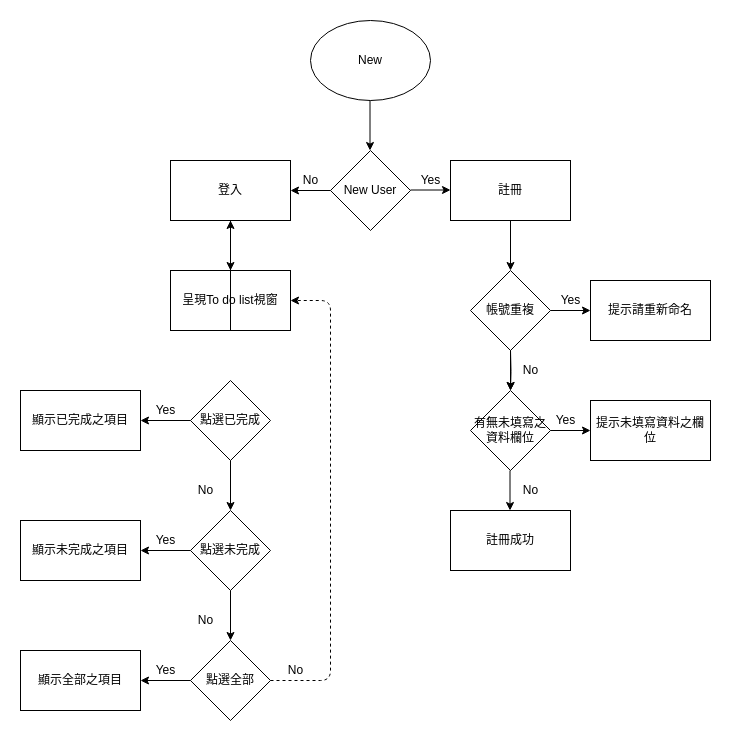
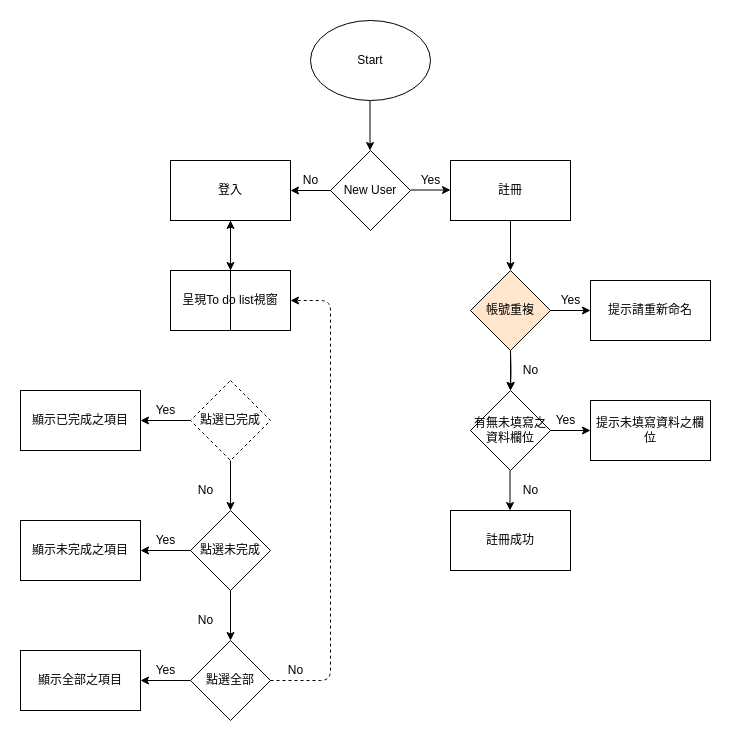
  <mxCell id="0" />
  <mxCell id="1" parent="0" />
- <mxCell id="2" value="New" style="ellipse;whiteSpace=wrap;html=1;" parent="1" vertex="1"><mxGeometry x="310" y="20" width="120" height="80" as="geometry" /></mxCell>
+ <mxCell id="2" value="Start" style="ellipse;whiteSpace=wrap;html=1;" parent="1" vertex="1"><mxGeometry x="310" y="20" width="120" height="80" as="geometry" /></mxCell>
  <mxCell id="3" value="" style="endArrow=classic;html=1;" parent="1" edge="1"><mxGeometry width="50" height="50" relative="1" as="geometry"><mxPoint x="369.5" y="100" as="sourcePoint" /><mxPoint x="369.5" y="150" as="targetPoint" /></mxGeometry></mxCell>
  <mxCell id="4" value="New User" style="rhombus;whiteSpace=wrap;html=1;" parent="1" vertex="1"><mxGeometry x="330" y="150" width="80" height="80" as="geometry" /></mxCell>
  <mxCell id="5" value="" style="endArrow=classic;html=1;" parent="1" edge="1"><mxGeometry width="50" height="50" relative="1" as="geometry"><mxPoint x="410" y="189.5" as="sourcePoint" /><mxPoint x="450" y="189.5" as="targetPoint" /></mxGeometry></mxCell>
  <mxCell id="6" value="" style="endArrow=classic;html=1;" parent="1" edge="1"><mxGeometry width="50" height="50" relative="1" as="geometry"><mxPoint x="330" y="190" as="sourcePoint" /><mxPoint x="290" y="190" as="targetPoint" /></mxGeometry></mxCell>
  <mxCell id="7" value="No" style="text;html=1;align=center;verticalAlign=middle;resizable=0;points=[];autosize=1;strokeColor=none;" parent="1" vertex="1"><mxGeometry x="295" y="170" width="30" height="20" as="geometry" /></mxCell>
  <mxCell id="8" value="Yes" style="text;html=1;align=center;verticalAlign=middle;resizable=0;points=[];autosize=1;strokeColor=none;" parent="1" vertex="1"><mxGeometry x="415" y="170" width="30" height="20" as="geometry" /></mxCell>
  <mxCell id="9" value="註冊" style="rounded=0;whiteSpace=wrap;html=1;" parent="1" vertex="1"><mxGeometry x="450" y="160" width="120" height="60" as="geometry" /></mxCell>
  <mxCell id="10" value="登入" style="rounded=0;whiteSpace=wrap;html=1;" parent="1" vertex="1"><mxGeometry x="170" y="160" width="120" height="60" as="geometry" /></mxCell>
- <mxCell id="11" value="帳號重複" style="rhombus;whiteSpace=wrap;html=1;" parent="1" vertex="1"><mxGeometry x="470" y="270" width="80" height="80" as="geometry" /></mxCell>
+ <mxCell id="11" value="帳號重複" style="rhombus;whiteSpace=wrap;html=1;fillColor=#ffe6cc;" parent="1" vertex="1"><mxGeometry x="470" y="270" width="80" height="80" as="geometry" /></mxCell>
  <mxCell id="12" value="" style="endArrow=classic;html=1;exitX=0.5;exitY=1;exitDx=0;exitDy=0;" parent="1" source="9" edge="1"><mxGeometry width="50" height="50" relative="1" as="geometry"><mxPoint x="370" y="270" as="sourcePoint" /><mxPoint x="510" y="270" as="targetPoint" /></mxGeometry></mxCell>
  <mxCell id="13" value="" style="endArrow=classic;html=1;exitX=1;exitY=0.5;exitDx=0;exitDy=0;" parent="1" source="11" edge="1"><mxGeometry width="50" height="50" relative="1" as="geometry"><mxPoint x="220" y="440" as="sourcePoint" /><mxPoint x="590" y="310" as="targetPoint" /></mxGeometry></mxCell>
  <mxCell id="14" value="" style="edgeStyle=orthogonalEdgeStyle;rounded=0;orthogonalLoop=1;jettySize=auto;html=1;" parent="1" target="20" edge="1"><mxGeometry relative="1" as="geometry"><mxPoint x="510" y="350" as="sourcePoint" /></mxGeometry></mxCell>
  <mxCell id="15" value="Yes" style="text;html=1;align=center;verticalAlign=middle;resizable=0;points=[];autosize=1;strokeColor=none;" parent="1" vertex="1"><mxGeometry x="555" y="290" width="30" height="20" as="geometry" /></mxCell>
  <mxCell id="16" value="提示請重新命名" style="rounded=0;whiteSpace=wrap;html=1;" parent="1" vertex="1"><mxGeometry x="590" y="280" width="120" height="60" as="geometry" /></mxCell>
  <mxCell id="17" value="" style="endArrow=classic;html=1;exitX=0.5;exitY=1;exitDx=0;exitDy=0;" parent="1" source="11" edge="1"><mxGeometry width="50" height="50" relative="1" as="geometry"><mxPoint x="320" y="440" as="sourcePoint" /><mxPoint x="510" y="390" as="targetPoint" /></mxGeometry></mxCell>
  <mxCell id="18" value="No" style="text;html=1;align=center;verticalAlign=middle;resizable=0;points=[];autosize=1;strokeColor=none;" parent="1" vertex="1"><mxGeometry x="515" y="360" width="30" height="20" as="geometry" /></mxCell>
  <mxCell id="19" value="註冊成功" style="rounded=0;whiteSpace=wrap;html=1;" parent="1" vertex="1"><mxGeometry x="450" y="510" width="120" height="60" as="geometry" /></mxCell>
  <mxCell id="20" value="有無未填寫之資料欄位" style="rhombus;whiteSpace=wrap;html=1;" parent="1" vertex="1"><mxGeometry x="470" y="390" width="80" height="80" as="geometry" /></mxCell>
  <mxCell id="21" value="" style="endArrow=classic;html=1;exitX=0.5;exitY=1;exitDx=0;exitDy=0;" parent="1" edge="1"><mxGeometry width="50" height="50" relative="1" as="geometry"><mxPoint x="509.5" y="470" as="sourcePoint" /><mxPoint x="509.5" y="510" as="targetPoint" /></mxGeometry></mxCell>
  <mxCell id="22" value="No" style="text;html=1;align=center;verticalAlign=middle;resizable=0;points=[];autosize=1;strokeColor=none;" parent="1" vertex="1"><mxGeometry x="515" y="480" width="30" height="20" as="geometry" /></mxCell>
  <mxCell id="23" value="" style="endArrow=classic;html=1;exitX=1;exitY=0.5;exitDx=0;exitDy=0;" parent="1" source="20" edge="1"><mxGeometry width="50" height="50" relative="1" as="geometry"><mxPoint x="320" y="440" as="sourcePoint" /><mxPoint x="590" y="430" as="targetPoint" /></mxGeometry></mxCell>
  <mxCell id="24" value="Yes" style="text;html=1;align=center;verticalAlign=middle;resizable=0;points=[];autosize=1;strokeColor=none;" parent="1" vertex="1"><mxGeometry x="550" y="410" width="30" height="20" as="geometry" /></mxCell>
  <mxCell id="25" value="提示未填寫資料之欄位" style="rounded=0;whiteSpace=wrap;html=1;" parent="1" vertex="1"><mxGeometry x="590" y="400" width="120" height="60" as="geometry" /></mxCell>
  <mxCell id="26" value="" style="endArrow=classic;html=1;exitX=0.5;exitY=1;exitDx=0;exitDy=0;" parent="1" source="10" edge="1"><mxGeometry width="50" height="50" relative="1" as="geometry"><mxPoint x="460" y="310" as="sourcePoint" /><mxPoint x="230" y="270" as="targetPoint" /></mxGeometry></mxCell>
  <mxCell id="27" value="呈現To do list視窗" style="rounded=0;whiteSpace=wrap;html=1;" parent="1" vertex="1"><mxGeometry x="170" y="270" width="120" height="60" as="geometry" /></mxCell>
- <mxCell id="28" value="點選已完成" style="rhombus;whiteSpace=wrap;html=1;" parent="1" vertex="1"><mxGeometry x="190" y="380" width="80" height="80" as="geometry" /></mxCell>
+ <mxCell id="28" value="點選已完成" style="rhombus;whiteSpace=wrap;html=1;dashed=1;" parent="1" vertex="1"><mxGeometry x="190" y="380" width="80" height="80" as="geometry" /></mxCell>
  <mxCell id="29" value="" style="endArrow=classic;html=1;exitX=0.5;exitY=1;exitDx=0;exitDy=0;" parent="1" source="27" target="10" edge="1"><mxGeometry width="50" height="50" relative="1" as="geometry"><mxPoint x="340" y="310" as="sourcePoint" /><mxPoint x="390" y="260" as="targetPoint" /></mxGeometry></mxCell>
  <mxCell id="30" value="" style="endArrow=classic;html=1;exitX=0;exitY=0.5;exitDx=0;exitDy=0;" parent="1" source="28" edge="1"><mxGeometry width="50" height="50" relative="1" as="geometry"><mxPoint x="340" y="310" as="sourcePoint" /><mxPoint x="140" y="420" as="targetPoint" /></mxGeometry></mxCell>
  <mxCell id="31" value="Yes" style="text;html=1;align=center;verticalAlign=middle;resizable=0;points=[];autosize=1;strokeColor=none;" parent="1" vertex="1"><mxGeometry x="150" y="400" width="30" height="20" as="geometry" /></mxCell>
  <mxCell id="32" value="顯示已完成之項目" style="rounded=0;whiteSpace=wrap;html=1;" parent="1" vertex="1"><mxGeometry x="20" y="390" width="120" height="60" as="geometry" /></mxCell>
  <mxCell id="33" value="" style="endArrow=classic;html=1;exitX=0.5;exitY=1;exitDx=0;exitDy=0;" parent="1" source="28" edge="1"><mxGeometry width="50" height="50" relative="1" as="geometry"><mxPoint x="340" y="480" as="sourcePoint" /><mxPoint x="230" y="510" as="targetPoint" /></mxGeometry></mxCell>
  <mxCell id="34" value="No" style="text;html=1;align=center;verticalAlign=middle;resizable=0;points=[];autosize=1;strokeColor=none;" parent="1" vertex="1"><mxGeometry x="190" y="480" width="30" height="20" as="geometry" /></mxCell>
  <mxCell id="35" value="點選未完成" style="rhombus;whiteSpace=wrap;html=1;" parent="1" vertex="1"><mxGeometry x="190" y="510" width="80" height="80" as="geometry" /></mxCell>
  <mxCell id="36" value="" style="endArrow=classic;html=1;exitX=0;exitY=0.5;exitDx=0;exitDy=0;" parent="1" source="35" edge="1"><mxGeometry width="50" height="50" relative="1" as="geometry"><mxPoint x="340" y="480" as="sourcePoint" /><mxPoint x="140" y="550" as="targetPoint" /></mxGeometry></mxCell>
  <mxCell id="37" value="顯示未完成之項目" style="rounded=0;whiteSpace=wrap;html=1;" parent="1" vertex="1"><mxGeometry x="20" y="520" width="120" height="60" as="geometry" /></mxCell>
  <mxCell id="38" value="Yes" style="text;html=1;align=center;verticalAlign=middle;resizable=0;points=[];autosize=1;strokeColor=none;" parent="1" vertex="1"><mxGeometry x="150" y="530" width="30" height="20" as="geometry" /></mxCell>
  <mxCell id="39" value="" style="endArrow=classic;html=1;exitX=0.5;exitY=1;exitDx=0;exitDy=0;" parent="1" source="35" edge="1"><mxGeometry width="50" height="50" relative="1" as="geometry"><mxPoint x="340" y="480" as="sourcePoint" /><mxPoint x="230" y="640" as="targetPoint" /></mxGeometry></mxCell>
  <mxCell id="40" value="No" style="text;html=1;align=center;verticalAlign=middle;resizable=0;points=[];autosize=1;strokeColor=none;" parent="1" vertex="1"><mxGeometry x="190" y="610" width="30" height="20" as="geometry" /></mxCell>
  <mxCell id="41" value="點選全部" style="rhombus;whiteSpace=wrap;html=1;" parent="1" vertex="1"><mxGeometry x="190" y="640" width="80" height="80" as="geometry" /></mxCell>
  <mxCell id="42" value="顯示全部之項目" style="rounded=0;whiteSpace=wrap;html=1;" parent="1" vertex="1"><mxGeometry x="20" y="650" width="120" height="60" as="geometry" /></mxCell>
  <mxCell id="43" value="Yes" style="text;html=1;align=center;verticalAlign=middle;resizable=0;points=[];autosize=1;strokeColor=none;" parent="1" vertex="1"><mxGeometry x="150" y="660" width="30" height="20" as="geometry" /></mxCell>
  <mxCell id="44" value="" style="endArrow=classic;html=1;exitX=0;exitY=0.5;exitDx=0;exitDy=0;" parent="1" source="41" edge="1"><mxGeometry width="50" height="50" relative="1" as="geometry"><mxPoint x="340" y="480" as="sourcePoint" /><mxPoint x="140" y="680" as="targetPoint" /></mxGeometry></mxCell>
  <mxCell id="45" value="" style="endArrow=classic;html=1;exitX=1;exitY=0.5;exitDx=0;exitDy=0;entryX=1;entryY=0.5;entryDx=0;entryDy=0;dashed=1;" parent="1" source="41" edge="1" target="27"><mxGeometry width="50" height="50" relative="1" as="geometry"><mxPoint x="340" y="480" as="sourcePoint" /><mxPoint x="230" y="770" as="targetPoint" /><Array as="points"><mxPoint x="330" y="680" /><mxPoint x="330" y="300" /></Array></mxGeometry></mxCell>
  <mxCell id="46" value="No" style="text;html=1;align=center;verticalAlign=middle;resizable=0;points=[];autosize=1;strokeColor=none;" parent="1" vertex="1"><mxGeometry x="280" y="660" width="30" height="20" as="geometry" /></mxCell>
